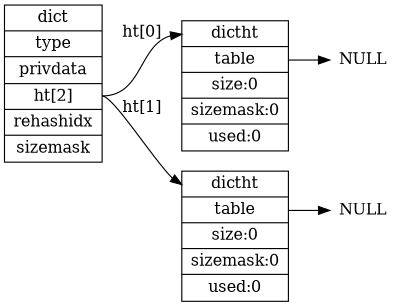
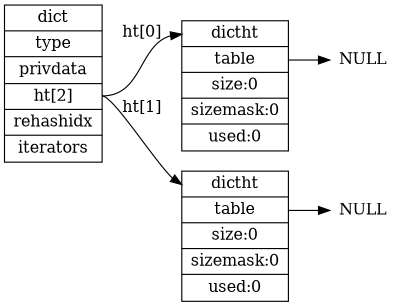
  digraph {
    rankdir=LR
    node [shape=record]
    edge [tailport=ht]
-   n1 [label="dict | type | privdata |<ht> ht[2] | rehashidx | sizemask"]
+   n1 [label="dict | type | privdata |<ht> ht[2] | rehashidx | iterators"]
    n2 [label="<dictht>dictht |<table> table | size:0 | sizemask:0 | used:0"]
    n3 [label="<dictht>dictht |<table> table | size:0 | sizemask:0 | used:0"]
    n4 [label=NULL shape=plaintext]
    n5 [label=NULL shape=plaintext]
    n1 -> n2 [headport=dictht label="ht[0]"]
    n1 -> n3 [headport=dictht label="ht[1]"]
    n2 -> n4 [tailport=table]
    n3 -> n5 [tailport=table]
  }
